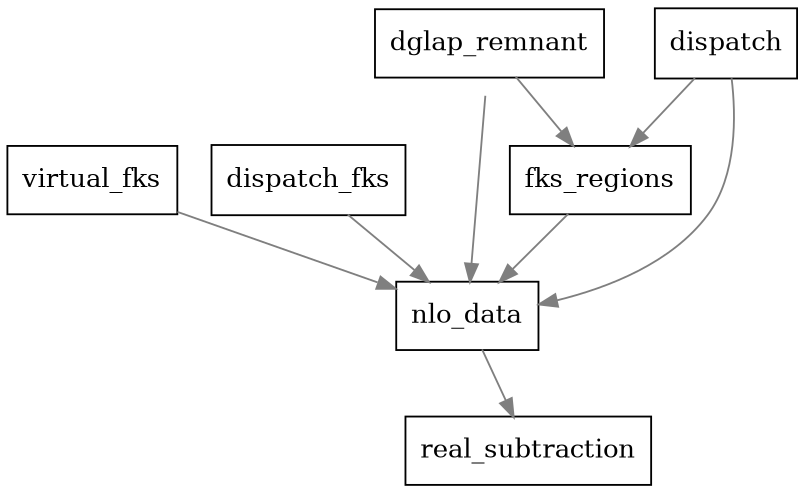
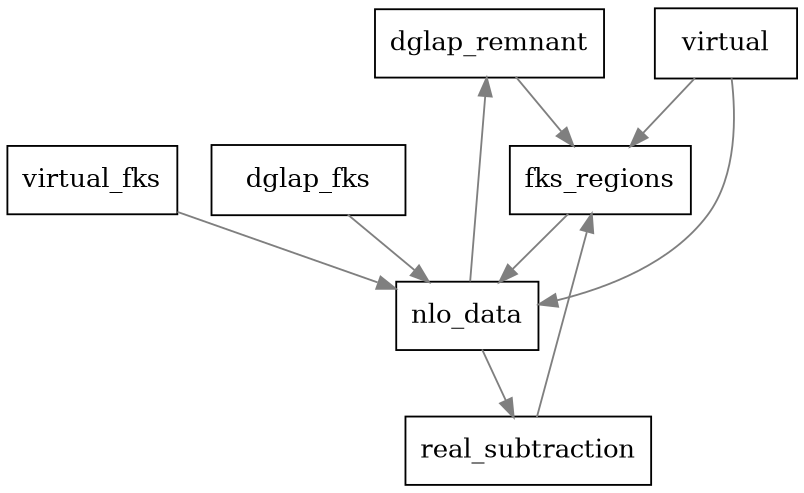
  digraph {
    concentrate=true
    splines=true
    node [fillcolor=white shape=record style=filled]
    edge [color=gray50]
    dglap_remnant
    fks_regions
    nlo_data
    real_subtraction
-   dispatch_fks
-   virtual [label=dispatch]
+   dispatch_fks [label=dglap_fks]
+   virtual
    n7 [label=virtual_fks]
    dglap_remnant -> fks_regions
-   dglap_remnant -> nlo_data
+   nlo_data -> dglap_remnant
    fks_regions -> nlo_data
    nlo_data -> real_subtraction
+   real_subtraction -> fks_regions
    dispatch_fks -> nlo_data
    virtual -> fks_regions
    virtual -> nlo_data
    n7 -> nlo_data
  }
